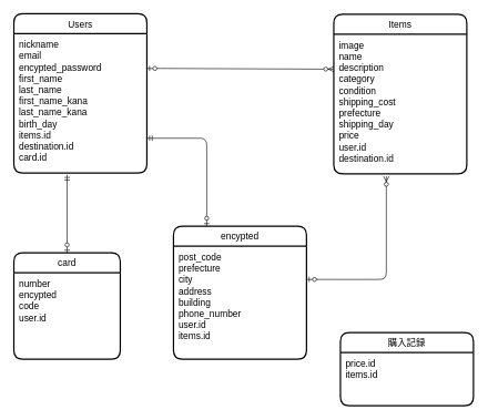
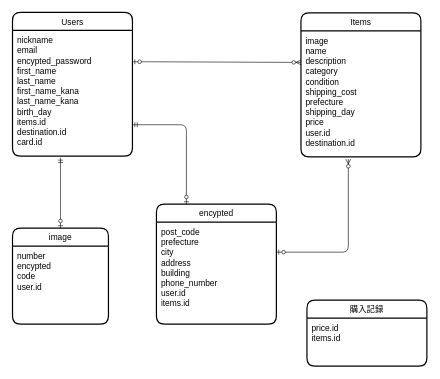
  <mxCell id="0" />
  <mxCell id="1" parent="0" />
  <mxCell id="2" value="Users" style="swimlane;childLayout=stackLayout;horizontal=1;startSize=30;horizontalStack=0;rounded=1;fontSize=14;fontStyle=0;strokeWidth=2;resizeParent=0;resizeLast=1;shadow=0;dashed=0;align=center;sketch=0;" parent="1" vertex="1"><mxGeometry x="20" y="20" width="200" height="240" as="geometry"><mxRectangle x="40" y="40" width="70" height="30" as="alternateBounds" /></mxGeometry></mxCell>
  <mxCell id="3" value="nickname&#10;email&#10;encypted_password&#10;first_name&#10;last_name&#10;first_name_kana&#10;last_name_kana&#10;birth_day&#10;items.id&#10;destination.id&#10;card.id" style="align=left;strokeColor=none;fillColor=none;spacingLeft=4;fontSize=14;verticalAlign=top;resizable=0;rotatable=0;part=1;spacingTop=0;spacingBottom=0;spacing=4;" parent="2" vertex="1"><mxGeometry y="30" width="200" height="210" as="geometry" /></mxCell>
  <mxCell id="4" value="Items" style="swimlane;childLayout=stackLayout;horizontal=1;startSize=30;horizontalStack=0;rounded=1;fontSize=14;fontStyle=0;strokeWidth=2;resizeParent=0;resizeLast=1;shadow=0;dashed=0;align=center;sketch=0;" parent="1" vertex="1"><mxGeometry x="501" y="21" width="200" height="240" as="geometry"><mxRectangle x="40" y="40" width="70" height="30" as="alternateBounds" /></mxGeometry></mxCell>
  <mxCell id="5" value="image&#10;name&#10;description&#10;category&#10;condition&#10;shipping_cost&#10;prefecture&#10;shipping_day&#10;price&#10;user.id&#10;destination.id" style="align=left;strokeColor=none;fillColor=none;spacingLeft=4;fontSize=14;verticalAlign=top;resizable=0;rotatable=0;part=1;spacingTop=0;spacingBottom=0;spacing=4;" parent="4" vertex="1"><mxGeometry y="30" width="200" height="210" as="geometry" /></mxCell>
- <mxCell id="6" value="card" style="swimlane;childLayout=stackLayout;horizontal=1;startSize=30;horizontalStack=0;rounded=1;fontSize=14;fontStyle=0;strokeWidth=2;resizeParent=0;resizeLast=1;shadow=0;dashed=0;align=center;sketch=0;" parent="1" vertex="1"><mxGeometry x="20" y="380" width="160" height="160" as="geometry"><mxRectangle x="40" y="40" width="70" height="30" as="alternateBounds" /></mxGeometry></mxCell>
+ <mxCell id="6" value="image" style="swimlane;childLayout=stackLayout;horizontal=1;startSize=30;horizontalStack=0;rounded=1;fontSize=14;fontStyle=0;strokeWidth=2;resizeParent=0;resizeLast=1;shadow=0;dashed=0;align=center;sketch=0;" parent="1" vertex="1"><mxGeometry x="20" y="380" width="160" height="160" as="geometry"><mxRectangle x="40" y="40" width="70" height="30" as="alternateBounds" /></mxGeometry></mxCell>
  <mxCell id="7" value="number&#10;encypted&#10;code&#10;user.id" style="align=left;strokeColor=none;fillColor=none;spacingLeft=4;fontSize=14;verticalAlign=top;resizable=0;rotatable=0;part=1;spacingTop=0;spacingBottom=0;spacing=4;" parent="6" vertex="1"><mxGeometry y="30" width="160" height="130" as="geometry" /></mxCell>
  <mxCell id="8" value="encypted" style="swimlane;childLayout=stackLayout;horizontal=1;startSize=30;horizontalStack=0;rounded=1;fontSize=14;fontStyle=0;strokeWidth=2;resizeParent=0;resizeLast=1;shadow=0;dashed=0;align=center;sketch=0;" parent="1" vertex="1"><mxGeometry x="260" y="340" width="200" height="200" as="geometry"><mxRectangle x="40" y="40" width="70" height="30" as="alternateBounds" /></mxGeometry></mxCell>
  <mxCell id="9" value="post_code&#10;prefecture&#10;city&#10;address&#10;building&#10;phone_number&#10;user.id&#10;items.id" style="align=left;strokeColor=none;fillColor=none;spacingLeft=4;fontSize=14;verticalAlign=top;resizable=0;rotatable=0;part=1;spacingTop=0;spacingBottom=0;spacing=4;" parent="8" vertex="1"><mxGeometry y="30" width="200" height="170" as="geometry" /></mxCell>
  <mxCell id="10" value="" style="edgeStyle=orthogonalEdgeStyle;fontSize=12;html=1;endArrow=ERzeroToMany;startArrow=ERzeroToOne;entryX=0.395;entryY=1.018;entryDx=0;entryDy=0;entryPerimeter=0;exitX=1;exitY=0.294;exitDx=0;exitDy=0;exitPerimeter=0;" parent="1" source="9" target="5" edge="1"><mxGeometry width="100" height="100" relative="1" as="geometry"><mxPoint x="420" y="300" as="sourcePoint" /><mxPoint x="500" y="300" as="targetPoint" /></mxGeometry></mxCell>
  <mxCell id="11" value="" style="edgeStyle=orthogonalEdgeStyle;fontSize=12;html=1;endArrow=ERzeroToOne;startArrow=ERmandOne;exitX=1;exitY=0.75;exitDx=0;exitDy=0;entryX=0.25;entryY=0;entryDx=0;entryDy=0;" parent="1" source="3" target="8" edge="1"><mxGeometry width="100" height="100" relative="1" as="geometry"><mxPoint x="220" y="270" as="sourcePoint" /><mxPoint x="350" y="178" as="targetPoint" /></mxGeometry></mxCell>
  <mxCell id="12" value="" style="fontSize=12;html=1;endArrow=ERzeroToOne;startArrow=ERmandOne;entryX=0.5;entryY=0;entryDx=0;entryDy=0;exitX=0.4;exitY=1.012;exitDx=0;exitDy=0;exitPerimeter=0;" parent="1" source="3" target="6" edge="1"><mxGeometry width="100" height="100" relative="1" as="geometry"><mxPoint x="80" y="300" as="sourcePoint" /><mxPoint x="180" y="200" as="targetPoint" /></mxGeometry></mxCell>
  <mxCell id="13" value="" style="edgeStyle=entityRelationEdgeStyle;fontSize=12;html=1;endArrow=ERzeroToMany;startArrow=ERzeroToOne;exitX=1;exitY=0.25;exitDx=0;exitDy=0;entryX=0;entryY=0.25;entryDx=0;entryDy=0;" parent="1" source="3" target="5" edge="1"><mxGeometry width="100" height="100" relative="1" as="geometry"><mxPoint x="250" y="140" as="sourcePoint" /><mxPoint x="350" y="40" as="targetPoint" /></mxGeometry></mxCell>
  <mxCell id="14" value="購入記録" style="swimlane;childLayout=stackLayout;horizontal=1;startSize=30;horizontalStack=0;rounded=1;fontSize=14;fontStyle=0;strokeWidth=2;resizeParent=0;resizeLast=1;shadow=0;dashed=0;align=center;sketch=0;" vertex="1" parent="1"><mxGeometry x="511" y="500" width="200" height="110" as="geometry"><mxRectangle x="40" y="40" width="70" height="30" as="alternateBounds" /></mxGeometry></mxCell>
  <mxCell id="15" value="price.id&#10;items.id" style="align=left;strokeColor=none;fillColor=none;spacingLeft=4;fontSize=14;verticalAlign=top;resizable=0;rotatable=0;part=1;spacingTop=0;spacingBottom=0;spacing=4;" vertex="1" parent="14"><mxGeometry y="30" width="200" height="80" as="geometry" /></mxCell>
